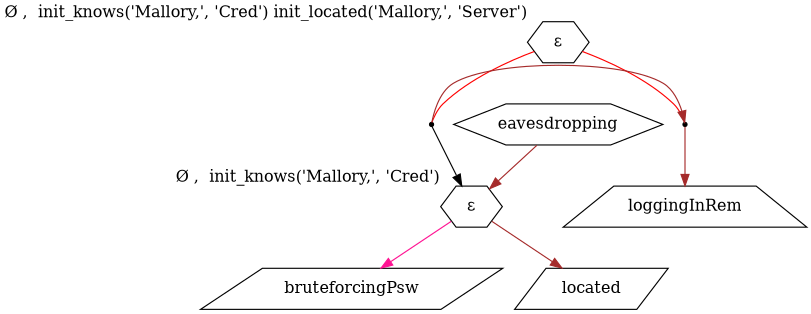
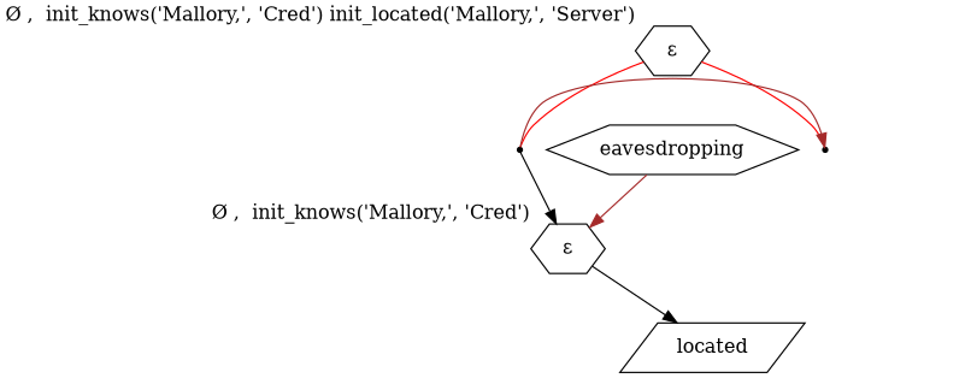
  digraph {
    node [shape=hexagon]
    edge [color=brown]
    n1 [label="ε" xlabel="Ø ,  init_knows('Mallory,', 'Cred') init_located('Mallory,', 'Server')"]
    "SAND1,0" [shape=point]
    "SAND1,1" [shape=point]
    n4 [label="ε" xlabel="Ø ,  init_knows('Mallory,', 'Cred')"]
-   n5 [label=loggingInRem shape=trapezium]
-   n6 [label=bruteforcingPsw shape=parallelogram]
    n7 [label=located shape=parallelogram]
    n8 [label=eavesdropping]
    n1 -> "SAND1,0" [arrowhead=none color=red]
    n1 -> "SAND1,1" [arrowhead=none color=red]
    "SAND1,0" -> "SAND1,1" [arrowhead=normal constraint=false]
    "SAND1,0" -> n4 [color=black]
-   "SAND1,1" -> n5
-   n4 -> n6 [color=deeppink]
-   n4 -> n7
+   n4 -> n7 [color=black]
    n8 -> n4
  }
